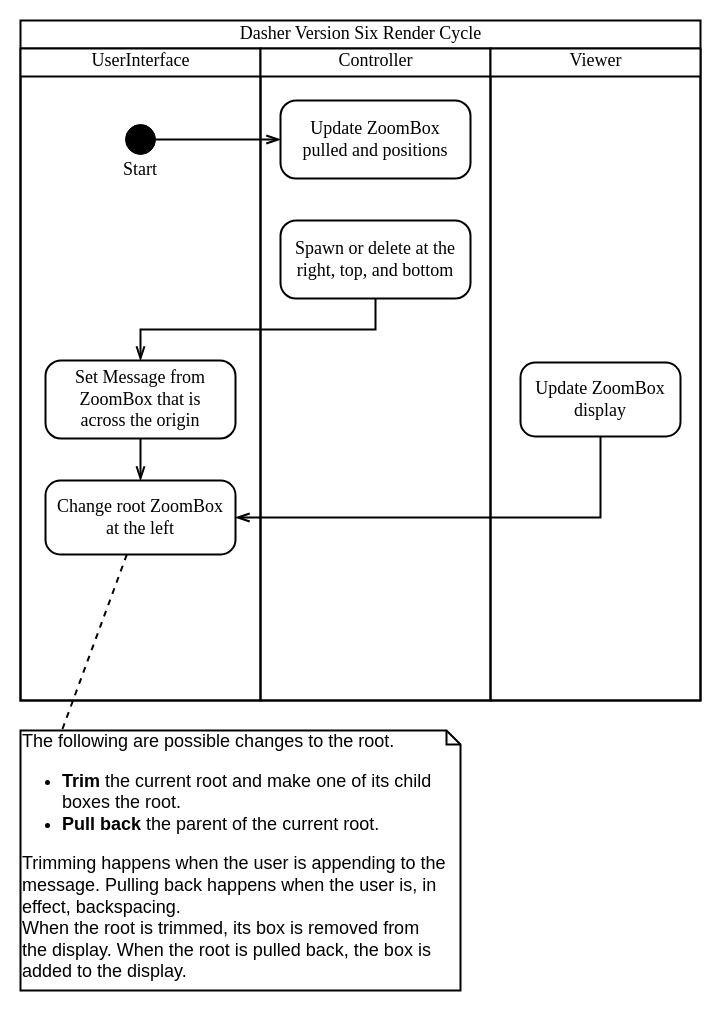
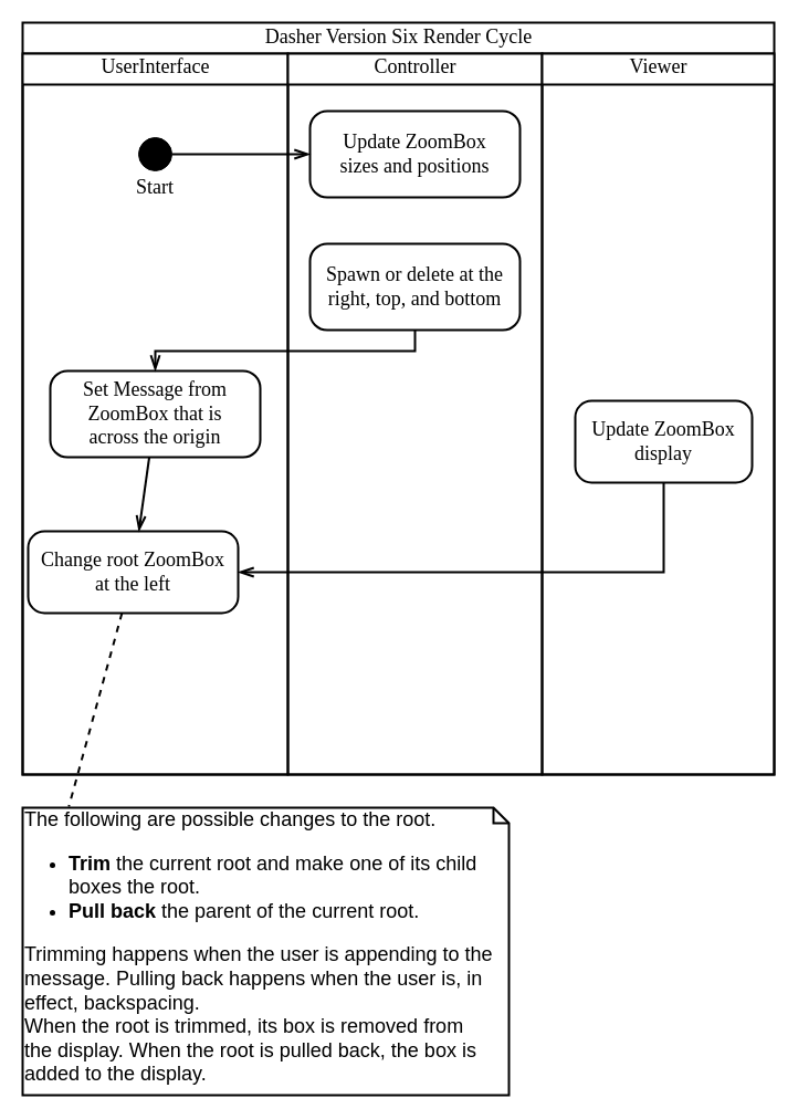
  <mxCell id="0" />
  <mxCell id="1" parent="0" />
  <mxCell id="2" value="Dasher Version Six Render Cycle" style="swimlane;html=1;childLayout=stackLayout;resizeParent=1;resizeParentMax=0;startSize=28;fontStyle=0;fontSize=18;strokeWidth=2;spacingBottom=3;fontFamily=Verdana;" parent="1" vertex="1"><mxGeometry x="20" y="20" width="680" height="680" as="geometry" /></mxCell>
  <mxCell id="3" value="UserInterface" style="swimlane;html=1;startSize=28;fontStyle=0;fontSize=18;strokeWidth=2;spacingBottom=4;fontFamily=Verdana;" parent="2" vertex="1"><mxGeometry y="28" width="240" height="652" as="geometry" /></mxCell>
- <mxCell id="4" value="Change root ZoomBox at the left" style="rounded=1;shadow=0;comic=0;labelBackgroundColor=none;strokeColor=#000000;strokeWidth=2;fillColor=none;fontFamily=Verdana;fontSize=18;fontColor=#000000;align=center;arcSize=20;spacingTop=10;spacingLeft=10;spacing=2;spacingBottom=10;spacingRight=10;points=[[0.2, 0], [0.4, 0], [0.6, 0], [0.8, 0], [0.5,1]];whiteSpace=wrap;" vertex="1" parent="3"><mxGeometry x="25" y="432" width="190" height="74" as="geometry" /></mxCell>
- <mxCell id="5" value="Set Message from ZoomBox that is across the origin" style="rounded=1;shadow=0;comic=0;labelBackgroundColor=none;strokeColor=#000000;strokeWidth=2;fillColor=none;fontFamily=Verdana;fontSize=18;fontColor=#000000;align=center;arcSize=20;spacingTop=10;spacingLeft=10;spacing=2;spacingBottom=10;spacingRight=10;points=[[0.2, 0], [0.4, 0], [0.6, 0], [0.8, 0], [0.5,1]];whiteSpace=wrap;" vertex="1" parent="3"><mxGeometry x="25" y="312" width="190" height="78" as="geometry" /></mxCell>
+ <mxCell id="4" value="Change root ZoomBox at the left" style="rounded=1;shadow=0;comic=0;labelBackgroundColor=none;strokeColor=#000000;strokeWidth=2;fillColor=none;fontFamily=Verdana;fontSize=18;fontColor=#000000;align=center;arcSize=20;spacingTop=10;spacingLeft=10;spacing=2;spacingBottom=10;spacingRight=10;points=[[0.2, 0], [0.4, 0], [0.6, 0], [0.8, 0], [0.5,1]];whiteSpace=wrap;" vertex="1" parent="3"><mxGeometry x="5" y="432" width="190" height="74" as="geometry" /></mxCell>
+ <mxCell id="5" value="Set Message from ZoomBox that is across the origin" style="rounded=1;shadow=0;comic=0;labelBackgroundColor=none;strokeColor=#000000;strokeWidth=2;fillColor=none;fontFamily=Verdana;fontSize=18;fontColor=#000000;align=center;arcSize=20;spacingTop=10;spacingLeft=10;spacing=2;spacingBottom=10;spacingRight=10;points=[[0.2, 0], [0.4, 0], [0.6, 0], [0.8, 0], [0.5,1]];whiteSpace=wrap;" vertex="1" parent="3"><mxGeometry x="25" y="287" width="190" height="78" as="geometry" /></mxCell>
  <mxCell id="6" value="Start" style="ellipse;whiteSpace=wrap;html=1;rounded=0;shadow=0;comic=0;labelBackgroundColor=none;strokeColor=#000000;strokeWidth=1;fillColor=#000000;fontFamily=Verdana;fontSize=18;fontColor=#000000;align=center;aspect=fixed;verticalAlign=top;spacing=30;" parent="3" vertex="1"><mxGeometry x="105.0" y="76" width="30" height="30" as="geometry" /></mxCell>
  <mxCell id="7" value="" style="endArrow=openThin;html=1;fontSize=18;strokeWidth=2;endFill=0;endSize=10;labelBackgroundColor=none;spacingTop=-55;align=left;rounded=0;elbow=vertical;edgeStyle=elbowEdgeStyle;" edge="1" parent="2" source="15" target="4"><mxGeometry width="50" height="50" relative="1" as="geometry"><mxPoint x="395" y="308" as="sourcePoint" /><mxPoint x="170" y="370" as="targetPoint" /><Array as="points"><mxPoint x="330" y="497" /></Array></mxGeometry></mxCell>
  <mxCell id="8" value="" style="endArrow=openThin;html=1;fontSize=18;strokeWidth=2;endFill=0;endSize=10;labelBackgroundColor=none;spacingTop=-55;align=left;rounded=0;elbow=vertical;" edge="1" parent="2" source="5" target="4"><mxGeometry width="50" height="50" relative="1" as="geometry"><mxPoint x="185" y="295" as="sourcePoint" /><mxPoint x="335" y="295" as="targetPoint" /></mxGeometry></mxCell>
  <mxCell id="9" value="" style="endArrow=openThin;html=1;fontSize=18;strokeWidth=2;endFill=0;endSize=10;labelBackgroundColor=none;spacingTop=-55;align=left;rounded=0;elbow=vertical;" edge="1" parent="2" source="6" target="13"><mxGeometry width="50" height="50" relative="1" as="geometry"><mxPoint x="570.0" y="370" as="sourcePoint" /><mxPoint x="695" y="370" as="targetPoint" /></mxGeometry></mxCell>
  <mxCell id="10" value="" style="endArrow=openThin;html=1;fontSize=18;strokeWidth=2;endFill=0;endSize=10;labelBackgroundColor=none;spacingTop=-55;align=left;rounded=0;elbow=vertical;edgeStyle=elbowEdgeStyle;" edge="1" parent="2" source="12" target="5"><mxGeometry width="50" height="50" relative="1" as="geometry"><mxPoint x="185" y="135" as="sourcePoint" /><mxPoint x="335" y="135" as="targetPoint" /></mxGeometry></mxCell>
  <mxCell id="11" value="Controller" style="swimlane;html=1;startSize=28;fontStyle=0;fontSize=18;strokeWidth=2;spacingBottom=4;fontFamily=Verdana;" parent="2" vertex="1"><mxGeometry x="240" y="28" width="230" height="652" as="geometry" /></mxCell>
  <mxCell id="12" value="Spawn or delete at the right, top, and bottom" style="rounded=1;shadow=0;comic=0;labelBackgroundColor=none;strokeColor=#000000;strokeWidth=2;fillColor=none;fontFamily=Verdana;fontSize=18;fontColor=#000000;align=center;arcSize=20;spacingTop=10;spacingLeft=10;spacing=2;spacingBottom=10;spacingRight=10;points=[[0.2, 0], [0.4, 0], [0.6, 0], [0.8, 0], [0.5,1]];whiteSpace=wrap;" vertex="1" parent="11"><mxGeometry x="20" y="172" width="190" height="78" as="geometry" /></mxCell>
- <mxCell id="13" value="Update ZoomBox pulled and positions" style="rounded=1;shadow=0;comic=0;labelBackgroundColor=none;strokeColor=#000000;strokeWidth=2;fillColor=none;fontFamily=Verdana;fontSize=18;fontColor=#000000;align=center;arcSize=20;spacingTop=10;spacingLeft=10;spacing=2;spacingBottom=10;spacingRight=10;points=[[0.2, 0], [0.4, 0], [0.6, 0], [0.8, 0], [0.5,1]];whiteSpace=wrap;" vertex="1" parent="11"><mxGeometry x="20" y="52" width="190" height="78" as="geometry" /></mxCell>
+ <mxCell id="13" value="Update ZoomBox sizes and positions" style="rounded=1;shadow=0;comic=0;labelBackgroundColor=none;strokeColor=#000000;strokeWidth=2;fillColor=none;fontFamily=Verdana;fontSize=18;fontColor=#000000;align=center;arcSize=20;spacingTop=10;spacingLeft=10;spacing=2;spacingBottom=10;spacingRight=10;points=[[0.2, 0], [0.4, 0], [0.6, 0], [0.8, 0], [0.5,1]];whiteSpace=wrap;" vertex="1" parent="11"><mxGeometry x="20" y="52" width="190" height="78" as="geometry" /></mxCell>
  <mxCell id="14" value="Viewer" style="swimlane;html=1;startSize=28;fontStyle=0;fontSize=18;strokeWidth=2;spacingBottom=4;fontFamily=Verdana;" parent="2" vertex="1"><mxGeometry x="470" y="28" width="210" height="652" as="geometry" /></mxCell>
  <mxCell id="15" value="Update ZoomBox display" style="rounded=1;shadow=0;comic=0;labelBackgroundColor=none;strokeColor=#000000;strokeWidth=2;fillColor=none;fontFamily=Verdana;fontSize=18;fontColor=#000000;align=center;arcSize=20;spacingTop=10;spacingLeft=10;spacing=2;spacingBottom=10;spacingRight=10;points=[[0.2, 0], [0.4, 0], [0.6, 0], [0.8, 0], [0.5,1]];whiteSpace=wrap;" vertex="1" parent="14"><mxGeometry x="30" y="314" width="160" height="74" as="geometry" /></mxCell>
  <mxCell id="16" value="&lt;span style=&quot;font-size: 18px&quot;&gt;The following are possible changes to the root.&lt;br&gt;&lt;ul&gt;&lt;li&gt;&lt;span style=&quot;font-size: 18px&quot;&gt;&lt;b&gt;Trim&lt;/b&gt; the current root and make one of its child boxes the root.&lt;/span&gt;&lt;/li&gt;&lt;li&gt;&lt;b&gt;Pull back&lt;/b&gt;&amp;nbsp;the parent of the current root.&lt;/li&gt;&lt;/ul&gt;&lt;div&gt;Trimming happens when the user is appending to the message. Pulling back happens when the user is, in effect, backspacing.&lt;br&gt;&lt;/div&gt;&lt;div&gt;When the root is trimmed, its box is removed from the display. When the root is pulled back, the box is added to the display.&lt;/div&gt;&lt;/span&gt;" style="shape=note;whiteSpace=wrap;html=1;size=14;verticalAlign=top;align=left;spacingTop=-6;strokeWidth=2;fontSize=18;fillColor=none;spacingRight=13;fontStyle=0" parent="1" vertex="1"><mxGeometry x="20" y="730" width="440" height="260" as="geometry" /></mxCell>
  <mxCell id="17" value="" style="endArrow=none;html=1;fontSize=18;strokeWidth=2;endFill=0;labelBackgroundColor=none;spacingTop=-55;align=left;rounded=0;dashed=1;endSize=10;entryX=0.095;entryY=-0.004;entryDx=0;entryDy=0;entryPerimeter=0;" parent="1" source="4" target="16" edge="1"><mxGeometry width="50" height="50" relative="1" as="geometry"><mxPoint x="289.7" y="1025" as="sourcePoint" /><mxPoint x="510" y="961" as="targetPoint" /></mxGeometry></mxCell>
